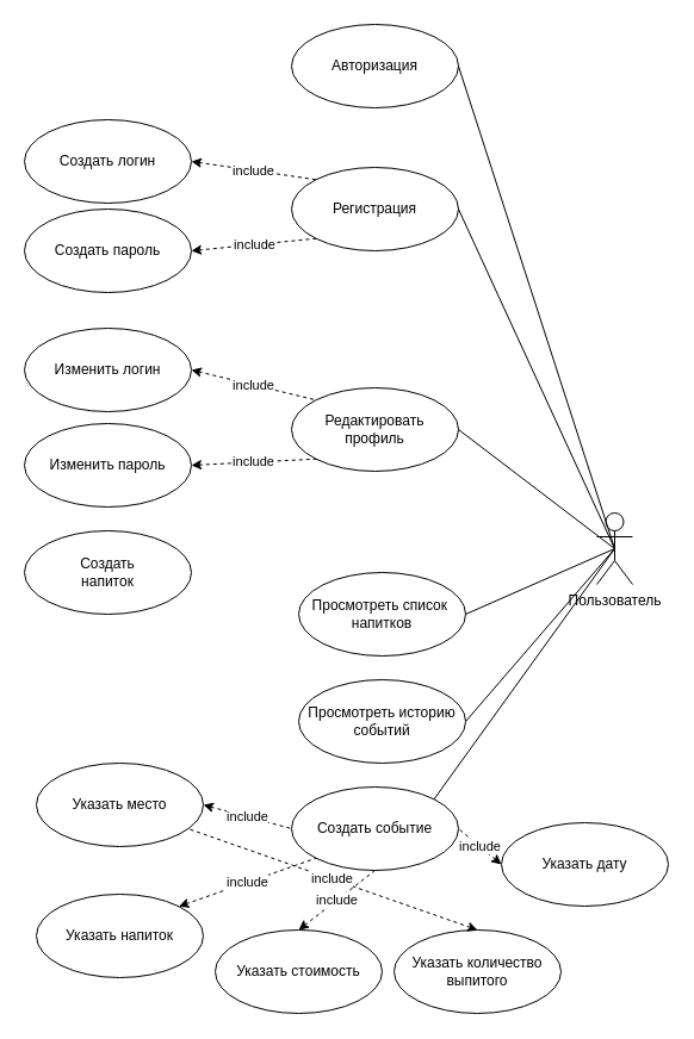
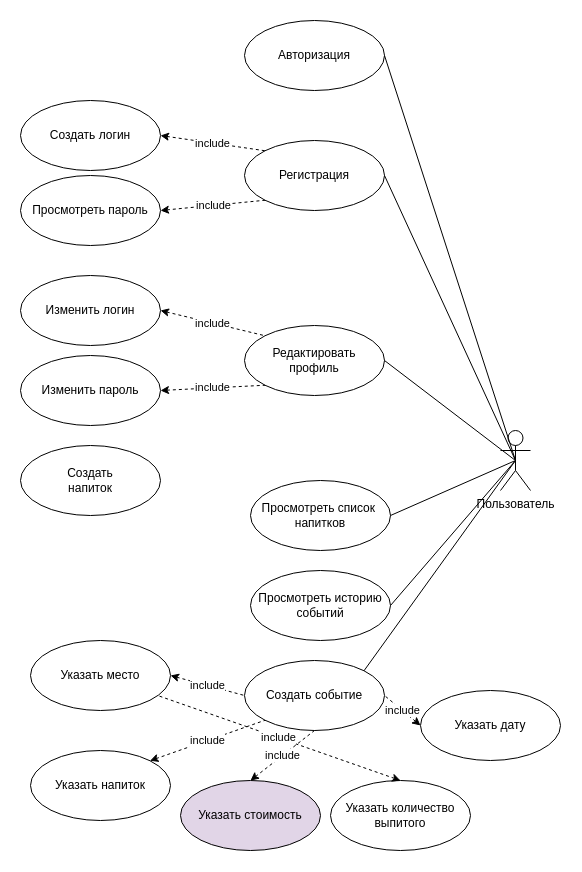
  <mxCell id="0" />
  <mxCell id="1" parent="0" />
  <mxCell id="2" value="Пользователь" style="shape=umlActor;verticalLabelPosition=bottom;verticalAlign=top;html=1;" vertex="1" parent="1"><mxGeometry x="500" y="430" width="30" height="60" as="geometry" /></mxCell>
  <mxCell id="3" value="Авторизация" style="ellipse;whiteSpace=wrap;html=1;" vertex="1" parent="1"><mxGeometry x="244" y="20" width="140" height="70" as="geometry" /></mxCell>
  <mxCell id="4" value="Регистрация" style="ellipse;whiteSpace=wrap;html=1;" vertex="1" parent="1"><mxGeometry x="244" y="140" width="140" height="70" as="geometry" /></mxCell>
  <mxCell id="5" value="Создать логин" style="ellipse;whiteSpace=wrap;html=1;" vertex="1" parent="1"><mxGeometry x="20" y="100" width="140" height="70" as="geometry" /></mxCell>
- <mxCell id="6" value="Создать пароль" style="ellipse;whiteSpace=wrap;html=1;" vertex="1" parent="1"><mxGeometry x="20" y="175" width="140" height="70" as="geometry" /></mxCell>
+ <mxCell id="6" value="Просмотреть пароль" style="ellipse;whiteSpace=wrap;html=1;" vertex="1" parent="1"><mxGeometry x="20" y="175" width="140" height="70" as="geometry" /></mxCell>
  <mxCell id="7" value="Редактировать&lt;br&gt;профиль" style="ellipse;whiteSpace=wrap;html=1;" vertex="1" parent="1"><mxGeometry x="244" y="325" width="140" height="70" as="geometry" /></mxCell>
  <mxCell id="8" value="Изменить логин" style="ellipse;whiteSpace=wrap;html=1;" vertex="1" parent="1"><mxGeometry x="20" y="275" width="140" height="70" as="geometry" /></mxCell>
  <mxCell id="9" value="Изменить пароль" style="ellipse;whiteSpace=wrap;html=1;" vertex="1" parent="1"><mxGeometry x="20" y="355" width="140" height="70" as="geometry" /></mxCell>
  <mxCell id="10" value="Просмотреть историю&lt;br&gt;событий" style="ellipse;whiteSpace=wrap;html=1;" vertex="1" parent="1"><mxGeometry x="250" y="570" width="140" height="70" as="geometry" /></mxCell>
  <mxCell id="11" value="Просмотреть список&amp;nbsp;&lt;br&gt;напитков" style="ellipse;whiteSpace=wrap;html=1;" vertex="1" parent="1"><mxGeometry x="250" y="480" width="140" height="70" as="geometry" /></mxCell>
  <mxCell id="12" value="Создать&lt;br&gt;напиток" style="ellipse;whiteSpace=wrap;html=1;" vertex="1" parent="1"><mxGeometry x="20" y="445" width="140" height="70" as="geometry" /></mxCell>
  <mxCell id="13" value="Создать событие" style="ellipse;whiteSpace=wrap;html=1;" vertex="1" parent="1"><mxGeometry x="244" y="660" width="140" height="70" as="geometry" /></mxCell>
  <mxCell id="14" value="Указать место" style="ellipse;whiteSpace=wrap;html=1;" vertex="1" parent="1"><mxGeometry x="30" y="640" width="140" height="70" as="geometry" /></mxCell>
  <mxCell id="15" value="Указать напиток" style="ellipse;whiteSpace=wrap;html=1;" vertex="1" parent="1"><mxGeometry x="30" y="750" width="140" height="70" as="geometry" /></mxCell>
- <mxCell id="16" value="Указать стоимость" style="ellipse;whiteSpace=wrap;html=1;" vertex="1" parent="1"><mxGeometry x="180" y="780" width="140" height="70" as="geometry" /></mxCell>
+ <mxCell id="16" value="Указать стоимость" style="ellipse;whiteSpace=wrap;html=1;fillColor=#e1d5e7;" vertex="1" parent="1"><mxGeometry x="180" y="780" width="140" height="70" as="geometry" /></mxCell>
  <mxCell id="17" value="Указать количество&lt;br&gt;выпитого" style="ellipse;whiteSpace=wrap;html=1;" vertex="1" parent="1"><mxGeometry x="330" y="780" width="140" height="70" as="geometry" /></mxCell>
  <mxCell id="18" value="" style="endArrow=none;html=1;rounded=0;entryX=0.5;entryY=0.5;entryDx=0;entryDy=0;entryPerimeter=0;exitX=1;exitY=0.5;exitDx=0;exitDy=0;" edge="1" parent="1" source="3" target="2"><mxGeometry width="50" height="50" relative="1" as="geometry"><mxPoint x="370" y="470" as="sourcePoint" /><mxPoint x="420" y="420" as="targetPoint" /></mxGeometry></mxCell>
  <mxCell id="19" value="" style="endArrow=none;html=1;rounded=0;exitX=0.5;exitY=0.5;exitDx=0;exitDy=0;exitPerimeter=0;entryX=1;entryY=0.5;entryDx=0;entryDy=0;" edge="1" parent="1" source="2" target="4"><mxGeometry width="50" height="50" relative="1" as="geometry"><mxPoint x="410" y="450" as="sourcePoint" /><mxPoint x="460" y="400" as="targetPoint" /></mxGeometry></mxCell>
  <mxCell id="20" value="" style="endArrow=none;html=1;rounded=0;entryX=0.5;entryY=0.5;entryDx=0;entryDy=0;entryPerimeter=0;exitX=1;exitY=0.5;exitDx=0;exitDy=0;" edge="1" parent="1" source="7" target="2"><mxGeometry width="50" height="50" relative="1" as="geometry"><mxPoint x="400" y="470" as="sourcePoint" /><mxPoint x="450" y="420" as="targetPoint" /></mxGeometry></mxCell>
  <mxCell id="21" value="" style="endArrow=none;html=1;rounded=0;entryX=0.5;entryY=0.5;entryDx=0;entryDy=0;entryPerimeter=0;exitX=1;exitY=0.5;exitDx=0;exitDy=0;" edge="1" parent="1" source="11" target="2"><mxGeometry width="50" height="50" relative="1" as="geometry"><mxPoint x="450" y="510" as="sourcePoint" /><mxPoint x="500" y="460" as="targetPoint" /></mxGeometry></mxCell>
  <mxCell id="22" value="" style="endArrow=none;html=1;rounded=0;entryX=0.5;entryY=0.5;entryDx=0;entryDy=0;entryPerimeter=0;exitX=1;exitY=0.5;exitDx=0;exitDy=0;" edge="1" parent="1" source="10" target="2"><mxGeometry width="50" height="50" relative="1" as="geometry"><mxPoint x="440" y="610" as="sourcePoint" /><mxPoint x="490" y="560" as="targetPoint" /></mxGeometry></mxCell>
  <mxCell id="23" value="" style="endArrow=none;html=1;rounded=0;entryX=0.5;entryY=0.5;entryDx=0;entryDy=0;entryPerimeter=0;exitX=1;exitY=0;exitDx=0;exitDy=0;" edge="1" parent="1" source="13" target="2"><mxGeometry width="50" height="50" relative="1" as="geometry"><mxPoint x="470" y="680" as="sourcePoint" /><mxPoint x="520" y="630" as="targetPoint" /></mxGeometry></mxCell>
  <mxCell id="24" value="include" style="endArrow=none;html=1;rounded=0;entryX=0;entryY=0;entryDx=0;entryDy=0;exitX=1;exitY=0.5;exitDx=0;exitDy=0;dashed=1;endFill=0;startArrow=classic;startFill=1;" edge="1" parent="1" source="5" target="4"><mxGeometry width="50" height="50" relative="1" as="geometry"><mxPoint x="170" y="180" as="sourcePoint" /><mxPoint x="220" y="130" as="targetPoint" /></mxGeometry></mxCell>
  <mxCell id="25" value="include" style="endArrow=none;html=1;rounded=0;entryX=0;entryY=1;entryDx=0;entryDy=0;exitX=1;exitY=0.5;exitDx=0;exitDy=0;dashed=1;endFill=0;startArrow=classic;startFill=1;" edge="1" parent="1" source="6" target="4"><mxGeometry width="50" height="50" relative="1" as="geometry"><mxPoint x="170" y="145" as="sourcePoint" /><mxPoint x="254" y="185" as="targetPoint" /></mxGeometry></mxCell>
  <mxCell id="26" value="include" style="endArrow=none;html=1;rounded=0;entryX=0;entryY=0;entryDx=0;entryDy=0;exitX=1;exitY=0.5;exitDx=0;exitDy=0;dashed=1;endFill=0;startArrow=classic;startFill=1;" edge="1" parent="1" source="8" target="7"><mxGeometry width="50" height="50" relative="1" as="geometry"><mxPoint x="170" y="220" as="sourcePoint" /><mxPoint x="275" y="210" as="targetPoint" /></mxGeometry></mxCell>
  <mxCell id="27" value="include" style="endArrow=none;html=1;rounded=0;entryX=0;entryY=1;entryDx=0;entryDy=0;exitX=1;exitY=0.5;exitDx=0;exitDy=0;dashed=1;endFill=0;startArrow=classic;startFill=1;" edge="1" parent="1" source="9" target="7"><mxGeometry width="50" height="50" relative="1" as="geometry"><mxPoint x="170" y="220" as="sourcePoint" /><mxPoint x="275" y="210" as="targetPoint" /></mxGeometry></mxCell>
  <mxCell id="28" value="include" style="endArrow=none;html=1;rounded=0;entryX=0;entryY=0.5;entryDx=0;entryDy=0;exitX=1;exitY=0.5;exitDx=0;exitDy=0;dashed=1;endFill=0;startArrow=classic;startFill=1;" edge="1" parent="1" source="14" target="13"><mxGeometry width="50" height="50" relative="1" as="geometry"><mxPoint x="170" y="400" as="sourcePoint" /><mxPoint x="275" y="395" as="targetPoint" /></mxGeometry></mxCell>
  <mxCell id="29" value="include" style="endArrow=none;html=1;rounded=0;entryX=0;entryY=1;entryDx=0;entryDy=0;exitX=1;exitY=0;exitDx=0;exitDy=0;dashed=1;endFill=0;startArrow=classic;startFill=1;" edge="1" parent="1" source="15" target="13"><mxGeometry width="50" height="50" relative="1" as="geometry"><mxPoint x="180" y="685" as="sourcePoint" /><mxPoint x="254" y="705" as="targetPoint" /></mxGeometry></mxCell>
  <mxCell id="30" value="include" style="endArrow=none;html=1;rounded=0;entryX=0.5;entryY=1;entryDx=0;entryDy=0;exitX=0.5;exitY=0;exitDx=0;exitDy=0;dashed=1;endFill=0;startArrow=classic;startFill=1;" edge="1" parent="1" source="16" target="13"><mxGeometry width="50" height="50" relative="1" as="geometry"><mxPoint x="159" y="770" as="sourcePoint" /><mxPoint x="275" y="730" as="targetPoint" /></mxGeometry></mxCell>
  <mxCell id="31" value="include" style="endArrow=none;html=1;rounded=0;exitX=0.5;exitY=0;exitDx=0;exitDy=0;dashed=1;endFill=0;startArrow=classic;startFill=1;" edge="1" parent="1" source="17" target="14"><mxGeometry width="50" height="50" relative="1" as="geometry"><mxPoint x="270" y="790" as="sourcePoint" /><mxPoint x="324" y="740" as="targetPoint" /></mxGeometry></mxCell>
  <mxCell id="32" value="Указать дату" style="ellipse;whiteSpace=wrap;html=1;" vertex="1" parent="1"><mxGeometry x="420" y="690" width="140" height="70" as="geometry" /></mxCell>
  <mxCell id="33" value="include" style="endArrow=none;html=1;rounded=0;entryX=1;entryY=0.5;entryDx=0;entryDy=0;exitX=0;exitY=0.5;exitDx=0;exitDy=0;dashed=1;endFill=0;startArrow=classic;startFill=1;" edge="1" parent="1" source="32" target="13"><mxGeometry width="50" height="50" relative="1" as="geometry"><mxPoint x="410" y="790" as="sourcePoint" /><mxPoint x="373" y="730" as="targetPoint" /></mxGeometry></mxCell>
